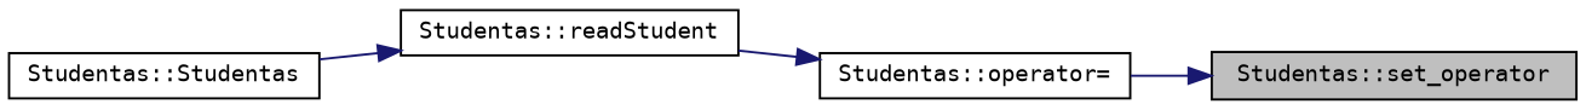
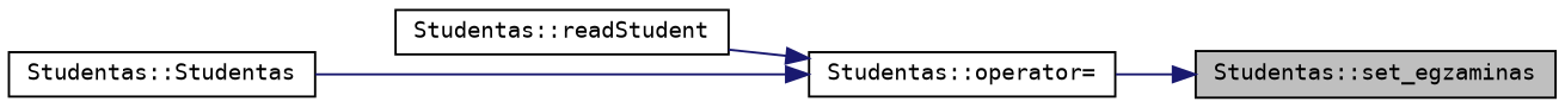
  digraph {
    fontname="DejaVu Sans Mono"
    rankdir=RL
    node [color=black fillcolor=white fontname="DejaVu Sans Mono" fontsize=10 shape=record style=filled]
    edge [color=midnightblue dir=back fontname="DejaVu Sans Mono" fontsize=10 labelfontname=Helvetica labelfontsize=10 style=solid]
-   n1 [fillcolor=grey75 fontcolor=black height=0.2 label="Studentas::set_operator" width=0.4]
+   n1 [fillcolor=grey75 fontcolor=black height=0.2 label="Studentas::set_egzaminas" width=0.4]
    n2 [height=0.2 label="Studentas::operator=" width=0.4]
    n3 [height=0.2 label="Studentas::readStudent" width=0.4]
    n4 [height=0.2 label="Studentas::Studentas" width=0.4]
    n1 -> n2
    n2 -> n3
-   n3 -> n4
+   n2 -> n4
  }
